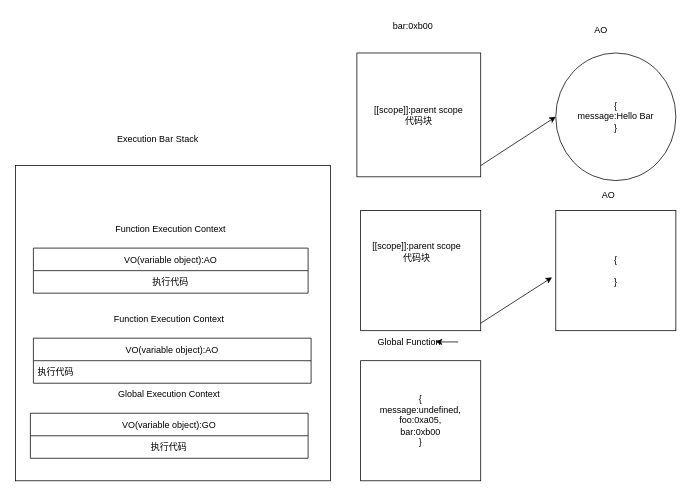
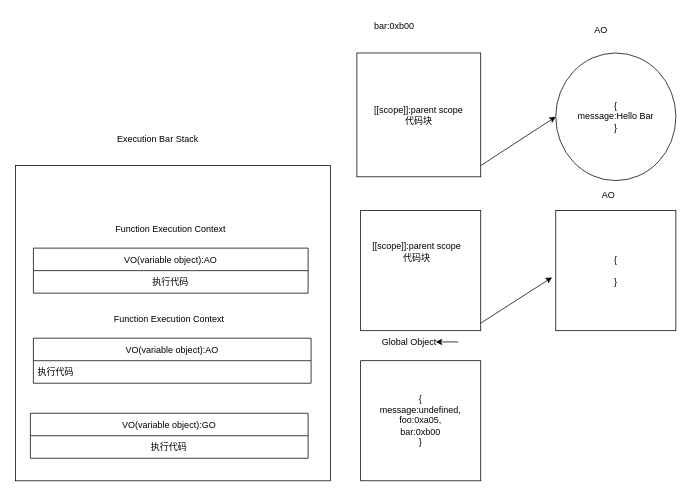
  <mxCell id="0" />
  <mxCell id="1" parent="0" />
  <mxCell id="2" value="" style="whiteSpace=wrap;html=1;aspect=fixed;" vertex="1" parent="1"><mxGeometry x="20" y="220" width="420" height="420" as="geometry" /></mxCell>
  <mxCell id="3" value="Execution Bar Stack" style="text;html=1;strokeColor=none;fillColor=none;align=center;verticalAlign=middle;whiteSpace=wrap;rounded=0;" vertex="1" parent="1"><mxGeometry x="70" y="170" width="280" height="30" as="geometry" /></mxCell>
  <mxCell id="4" value="VO(variable object):GO" style="swimlane;fontStyle=0;childLayout=stackLayout;horizontal=1;startSize=30;horizontalStack=0;resizeParent=1;resizeParentMax=0;resizeLast=0;collapsible=1;marginBottom=0;" vertex="1" parent="1"><mxGeometry x="40" y="550" width="370" height="60" as="geometry" /></mxCell>
  <mxCell id="5" value="执行代码" style="text;html=1;strokeColor=none;fillColor=none;align=center;verticalAlign=middle;whiteSpace=wrap;rounded=0;" vertex="1" parent="4"><mxGeometry y="30" width="370" height="30" as="geometry" /></mxCell>
- <mxCell id="6" value="Global Execution Context" style="text;html=1;strokeColor=none;fillColor=none;align=center;verticalAlign=middle;whiteSpace=wrap;rounded=0;" vertex="1" parent="1"><mxGeometry x="105" y="510" width="240" height="30" as="geometry" /></mxCell>
  <mxCell id="7" value="" style="whiteSpace=wrap;html=1;aspect=fixed;" vertex="1" parent="1"><mxGeometry x="480" y="480" width="160" height="160" as="geometry" /></mxCell>
  <mxCell id="8" style="edgeStyle=none;html=1;exitX=1;exitY=0.5;exitDx=0;exitDy=0;" edge="1" parent="1" source="9"><mxGeometry relative="1" as="geometry"><mxPoint x="580" y="455" as="targetPoint" /></mxGeometry></mxCell>
- <mxCell id="9" value="Global Function" style="text;html=1;strokeColor=none;fillColor=none;align=center;verticalAlign=middle;whiteSpace=wrap;rounded=0;" vertex="1" parent="1"><mxGeometry x="480" y="440" width="130" height="30" as="geometry" /></mxCell>
+ <mxCell id="9" value="Global Object" style="text;html=1;strokeColor=none;fillColor=none;align=center;verticalAlign=middle;whiteSpace=wrap;rounded=0;" vertex="1" parent="1"><mxGeometry x="480" y="440" width="130" height="30" as="geometry" /></mxCell>
  <mxCell id="10" value="{&lt;br&gt;message:undefined,&lt;br&gt;foo:0xa05,&lt;br&gt;bar:0xb00&lt;br&gt;}" style="text;html=1;strokeColor=none;fillColor=none;align=center;verticalAlign=middle;whiteSpace=wrap;rounded=0;" vertex="1" parent="1"><mxGeometry x="510" y="520" width="100" height="80" as="geometry" /></mxCell>
  <mxCell id="11" value="" style="whiteSpace=wrap;html=1;aspect=fixed;" vertex="1" parent="1"><mxGeometry x="480" y="280" width="160" height="160" as="geometry" /></mxCell>
  <mxCell id="12" value="[[scope]]:parent scope&lt;br&gt;代码块" style="text;html=1;strokeColor=none;fillColor=none;align=center;verticalAlign=middle;whiteSpace=wrap;rounded=0;" vertex="1" parent="1"><mxGeometry x="480" y="320" width="150" height="30" as="geometry" /></mxCell>
  <mxCell id="13" value="&lt;span&gt;[[scope]]:parent scope&lt;/span&gt;&lt;br&gt;&lt;span&gt;代码块&lt;/span&gt;" style="whiteSpace=wrap;html=1;aspect=fixed;" vertex="1" parent="1"><mxGeometry x="475" y="70" width="165" height="165" as="geometry" /></mxCell>
- <mxCell id="14" value="bar:0xb00" style="text;html=1;strokeColor=none;fillColor=none;align=center;verticalAlign=middle;whiteSpace=wrap;rounded=0;" vertex="1" parent="1"><mxGeometry x="480" y="20" width="140" height="30" as="geometry" /></mxCell>
+ <mxCell id="14" value="bar:0xb00" style="text;html=1;strokeColor=none;fillColor=none;align=center;verticalAlign=middle;whiteSpace=wrap;rounded=0;" vertex="1" parent="1"><mxGeometry x="455" y="20" width="140" height="30" as="geometry" /></mxCell>
  <mxCell id="15" value="VO(variable object):AO" style="swimlane;fontStyle=0;childLayout=stackLayout;horizontal=1;startSize=30;horizontalStack=0;resizeParent=1;resizeParentMax=0;resizeLast=0;collapsible=1;marginBottom=0;" vertex="1" parent="1"><mxGeometry x="44" y="450" width="370" height="60" as="geometry" /></mxCell>
  <mxCell id="16" value="执行代码" style="text;strokeColor=none;fillColor=none;align=left;verticalAlign=middle;spacingLeft=4;spacingRight=4;overflow=hidden;points=[[0,0.5],[1,0.5]];portConstraint=eastwest;rotatable=0;" vertex="1" parent="15"><mxGeometry y="30" width="370" height="30" as="geometry" /></mxCell>
  <mxCell id="17" value="{&lt;br&gt;&lt;br&gt;}" style="whiteSpace=wrap;html=1;aspect=fixed;" vertex="1" parent="1"><mxGeometry x="740" y="280" width="160" height="160" as="geometry" /></mxCell>
  <mxCell id="18" value="" style="endArrow=classic;html=1;entryX=-0.031;entryY=0.556;entryDx=0;entryDy=0;entryPerimeter=0;" edge="1" parent="1" target="17"><mxGeometry width="50" height="50" relative="1" as="geometry"><mxPoint x="640" y="430" as="sourcePoint" /><mxPoint x="690" y="380" as="targetPoint" /></mxGeometry></mxCell>
  <mxCell id="19" value="AO" style="text;html=1;align=center;verticalAlign=middle;resizable=0;points=[];autosize=1;strokeColor=none;fillColor=none;" vertex="1" parent="1"><mxGeometry x="795" y="250" width="30" height="20" as="geometry" /></mxCell>
  <mxCell id="20" value="{&lt;br&gt;message:Hello Bar&lt;br&gt;}" style="ellipse;whiteSpace=wrap;html=1;" vertex="1" parent="1"><mxGeometry x="740" y="70" width="160" height="170" as="geometry" /></mxCell>
  <mxCell id="21" value="AO" style="text;html=1;align=center;verticalAlign=middle;resizable=0;points=[];autosize=1;strokeColor=none;fillColor=none;" vertex="1" parent="1"><mxGeometry x="785" y="30" width="30" height="20" as="geometry" /></mxCell>
  <mxCell id="22" value="" style="endArrow=classic;html=1;entryX=0;entryY=0.5;entryDx=0;entryDy=0;" edge="1" parent="1" target="20"><mxGeometry width="50" height="50" relative="1" as="geometry"><mxPoint x="640" y="220" as="sourcePoint" /><mxPoint x="690" y="170" as="targetPoint" /></mxGeometry></mxCell>
  <mxCell id="23" value="Function Execution Context" style="text;html=1;strokeColor=none;fillColor=none;align=center;verticalAlign=middle;whiteSpace=wrap;rounded=0;" vertex="1" parent="1"><mxGeometry x="100" y="410" width="250" height="30" as="geometry" /></mxCell>
  <mxCell id="24" value="VO(variable object):AO" style="swimlane;fontStyle=0;childLayout=stackLayout;horizontal=1;startSize=30;horizontalStack=0;resizeParent=1;resizeParentMax=0;resizeLast=0;collapsible=1;marginBottom=0;" vertex="1" parent="1"><mxGeometry x="44" y="330" width="366" height="60" as="geometry" /></mxCell>
  <mxCell id="25" value="执行代码" style="text;html=1;strokeColor=none;fillColor=none;align=center;verticalAlign=middle;whiteSpace=wrap;rounded=0;" vertex="1" parent="24"><mxGeometry y="30" width="366" height="30" as="geometry" /></mxCell>
  <mxCell id="26" value="Function Execution Context" style="text;html=1;strokeColor=none;fillColor=none;align=center;verticalAlign=middle;whiteSpace=wrap;rounded=0;" vertex="1" parent="1"><mxGeometry x="44" y="290" width="366" height="30" as="geometry" /></mxCell>
